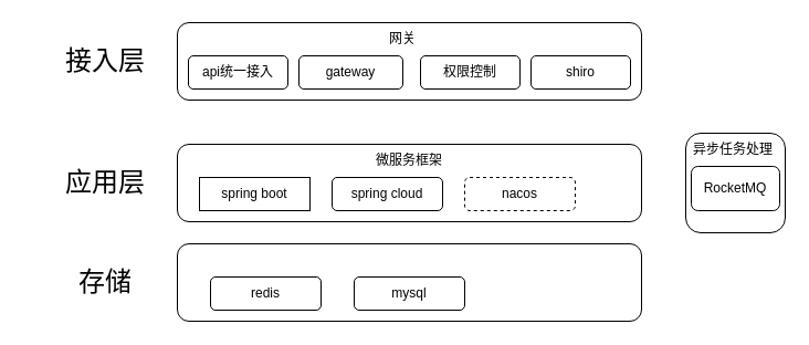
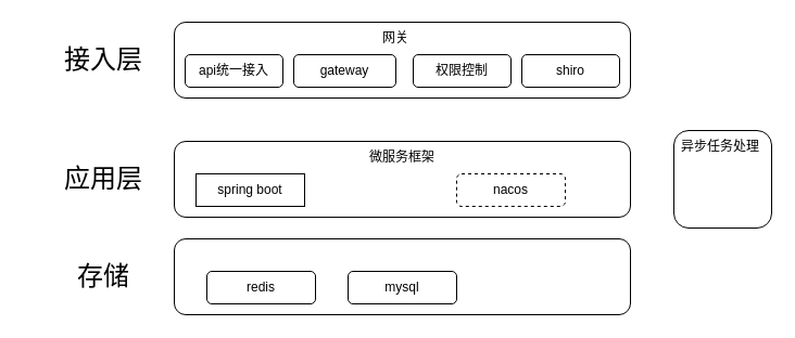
  <mxCell id="0" />
  <mxCell id="1" parent="0" />
  <mxCell id="2" value="" style="rounded=1;whiteSpace=wrap;html=1;" vertex="1" parent="1"><mxGeometry x="160" y="20" width="420" height="70" as="geometry" /></mxCell>
  <mxCell id="3" value="&lt;font style=&quot;font-size: 24px;&quot;&gt;接入层&lt;/font&gt;" style="text;strokeColor=none;align=center;fillColor=none;html=1;verticalAlign=middle;whiteSpace=wrap;rounded=0;" vertex="1" parent="1"><mxGeometry x="20" y="40" width="150" height="30" as="geometry" /></mxCell>
  <mxCell id="4" value="api统一接入" style="rounded=1;whiteSpace=wrap;html=1;" vertex="1" parent="1"><mxGeometry x="170" y="50" width="90" height="30" as="geometry" /></mxCell>
  <mxCell id="5" value="网关" style="text;strokeColor=none;align=center;fillColor=none;html=1;verticalAlign=middle;whiteSpace=wrap;rounded=0;" vertex="1" parent="1"><mxGeometry x="334" y="20" width="60" height="30" as="geometry" /></mxCell>
  <mxCell id="6" value="权限控制" style="rounded=1;whiteSpace=wrap;html=1;" vertex="1" parent="1"><mxGeometry x="380" y="50" width="90" height="30" as="geometry" /></mxCell>
  <mxCell id="7" value="" style="rounded=1;whiteSpace=wrap;html=1;" vertex="1" parent="1"><mxGeometry x="160" y="130" width="420" height="70" as="geometry" /></mxCell>
  <mxCell id="8" value="&lt;span style=&quot;font-size: 24px;&quot;&gt;应用层&lt;/span&gt;" style="text;strokeColor=none;align=center;fillColor=none;html=1;verticalAlign=middle;whiteSpace=wrap;rounded=0;" vertex="1" parent="1"><mxGeometry x="20" y="150" width="150" height="30" as="geometry" /></mxCell>
  <mxCell id="9" value="spring boot" style="whiteSpace=wrap;html=1;rounded=0;" vertex="1" parent="1"><mxGeometry x="180" y="160" width="100" height="30" as="geometry" /></mxCell>
- <mxCell id="10" value="spring cloud" style="rounded=1;whiteSpace=wrap;html=1;" vertex="1" parent="1"><mxGeometry x="300" y="160" width="100" height="30" as="geometry" /></mxCell>
  <mxCell id="11" value="nacos" style="rounded=1;whiteSpace=wrap;html=1;dashed=1;" vertex="1" parent="1"><mxGeometry x="420" y="160" width="100" height="30" as="geometry" /></mxCell>
  <mxCell id="12" value="微服务框架" style="text;strokeColor=none;align=center;fillColor=none;html=1;verticalAlign=middle;whiteSpace=wrap;rounded=0;" vertex="1" parent="1"><mxGeometry x="327" y="130" width="86" height="30" as="geometry" /></mxCell>
  <mxCell id="13" value="" style="rounded=1;whiteSpace=wrap;html=1;" vertex="1" parent="1"><mxGeometry x="160" y="220" width="420" height="70" as="geometry" /></mxCell>
  <mxCell id="14" value="gateway&lt;span style=&quot;font-family: monospace; font-size: 0px; text-align: start; text-wrap: nowrap;&quot;&gt;%3CmxGraphModel%3E%3Croot%3E%3CmxCell%20id%3D%220%22%2F%3E%3CmxCell%20id%3D%221%22%20parent%3D%220%22%2F%3E%3CmxCell%20id%3D%222%22%20value%3D%22api%E7%BB%9F%E4%B8%80%E6%8E%A5%E5%85%A5%22%20style%3D%22rounded%3D1%3BwhiteSpace%3Dwrap%3Bhtml%3D1%3B%22%20vertex%3D%221%22%20parent%3D%221%22%3E%3CmxGeometry%20x%3D%22270%22%20y%3D%22530%22%20width%3D%22100%22%20height%3D%2230%22%20as%3D%22geometry%22%2F%3E%3C%2FmxCell%3E%3C%2Froot%3E%3C%2FmxGraphModel%3E&lt;/span&gt;" style="rounded=1;whiteSpace=wrap;html=1;" vertex="1" parent="1"><mxGeometry x="270" y="50" width="94" height="30" as="geometry" /></mxCell>
  <mxCell id="15" value="shiro" style="rounded=1;whiteSpace=wrap;html=1;" vertex="1" parent="1"><mxGeometry x="480" y="50" width="90" height="30" as="geometry" /></mxCell>
  <mxCell id="16" value="&lt;span style=&quot;font-size: 24px;&quot;&gt;存储&lt;/span&gt;" style="text;strokeColor=none;align=center;fillColor=none;html=1;verticalAlign=middle;whiteSpace=wrap;rounded=0;" vertex="1" parent="1"><mxGeometry x="20" y="240" width="150" height="30" as="geometry" /></mxCell>
  <mxCell id="17" value="redis&lt;span style=&quot;font-family: monospace; font-size: 0px; text-align: start; text-wrap: nowrap;&quot;&gt;%3CmxGraphModel%3E%3Croot%3E%3CmxCell%20id%3D%220%22%2F%3E%3CmxCell%20id%3D%221%22%20parent%3D%220%22%2F%3E%3CmxCell%20id%3D%222%22%20value%3D%22spring%20boot%22%20style%3D%22rounded%3D1%3BwhiteSpace%3Dwrap%3Bhtml%3D1%3B%22%20vertex%3D%221%22%20parent%3D%221%22%3E%3CmxGeometry%20x%3D%22260%22%20y%3D%22640%22%20width%3D%22100%22%20height%3D%2230%22%20as%3D%22geometry%22%2F%3E%3C%2FmxCell%3E%3C%2Froot%3E%3C%2FmxGraphModel%3E&lt;/span&gt;" style="rounded=1;whiteSpace=wrap;html=1;" vertex="1" parent="1"><mxGeometry x="190" y="250" width="100" height="30" as="geometry" /></mxCell>
  <mxCell id="18" value="mysql" style="rounded=1;whiteSpace=wrap;html=1;" vertex="1" parent="1"><mxGeometry x="320" y="250" width="100" height="30" as="geometry" /></mxCell>
  <mxCell id="19" value="" style="rounded=1;whiteSpace=wrap;html=1;" vertex="1" parent="1"><mxGeometry x="620" y="120" width="90" height="90" as="geometry" /></mxCell>
- <mxCell id="20" value="RocketMQ" style="rounded=1;whiteSpace=wrap;html=1;" vertex="1" parent="1"><mxGeometry x="625" y="150" width="80" height="40" as="geometry" /></mxCell>
  <mxCell id="21" value="异步任务处理" style="text;strokeColor=none;align=center;fillColor=none;html=1;verticalAlign=middle;whiteSpace=wrap;rounded=0;" vertex="1" parent="1"><mxGeometry x="620" y="120" width="86" height="30" as="geometry" /></mxCell>
